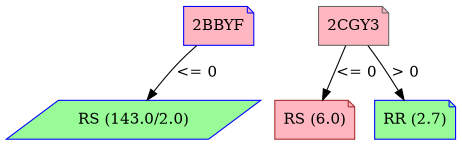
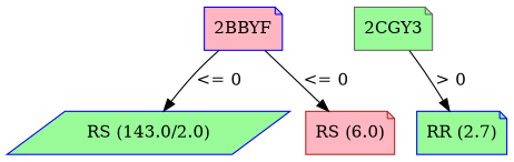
  digraph {
    node [color=blue fillcolor=lightpink shape=note style=filled]
    n1 [label="2BBYF"]
    n2 [fillcolor=palegreen label="RS (143.0/2.0)" shape=parallelogram]
-   n3 [color=gray40 label="2CGY3"]
+   n3 [color=gray40 fillcolor=palegreen label="2CGY3"]
    n4 [color=brown label="RS (6.0)"]
    n5 [fillcolor=palegreen label="RR (2.7)"]
    n1 -> n2 [label="<= 0"]
-   n3 -> n4 [label="<= 0"]
+   n1 -> n4 [label="<= 0"]
    n3 -> n5 [label="> 0"]
  }
